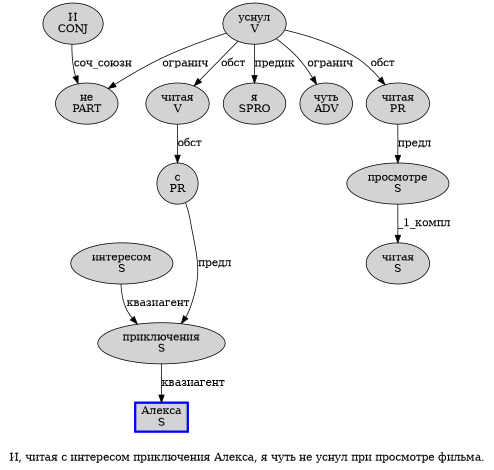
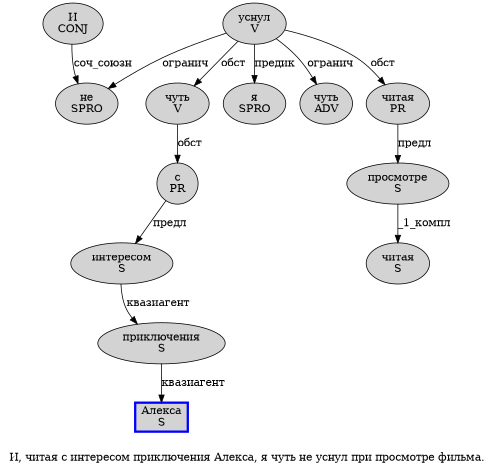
  digraph {
    label="И, читая с интересом приключения Алекса, я чуть не уснул при просмотре фильма."
    node [fillcolor=lightgray penwidth=1 shape=ellipse style=filled]
    n1 [label="И\nCONJ"]
-   n2 [label="не\nPART"]
+   n2 [label="не\nSPRO"]
    n3 [label="уснул\nV"]
-   n4 [label="читая\nV"]
+   n4 [label="чуть\nV"]
    n5 [label="я\nSPRO"]
    n6 [label="чуть\nADV"]
    n7 [label="читая\nPR"]
    n8 [label="с\nPR"]
    n9 [label="интересом\nS"]
    n10 [label="приключения\nS"]
    n11 [color=blue label="Алекса\nS" penwidth=3 shape=box]
    n12 [label="просмотре\nS"]
    n13 [label="читая\nS"]
    n1 -> n2 [label="соч_союзн"]
    n3 -> n2 [label="огранич"]
    n3 -> n4 [label="обст"]
    n3 -> n5 [label="предик"]
    n3 -> n6 [label="огранич"]
    n3 -> n7 [label="обст"]
    n4 -> n8 [label="обст"]
    n7 -> n12 [label="предл"]
-   n8 -> n10 [label="предл"]
+   n8 -> n9 [label="предл"]
    n9 -> n10 [label="квазиагент"]
    n10 -> n11 [label="квазиагент"]
    n12 -> n13 [label="_1_компл"]
  }
